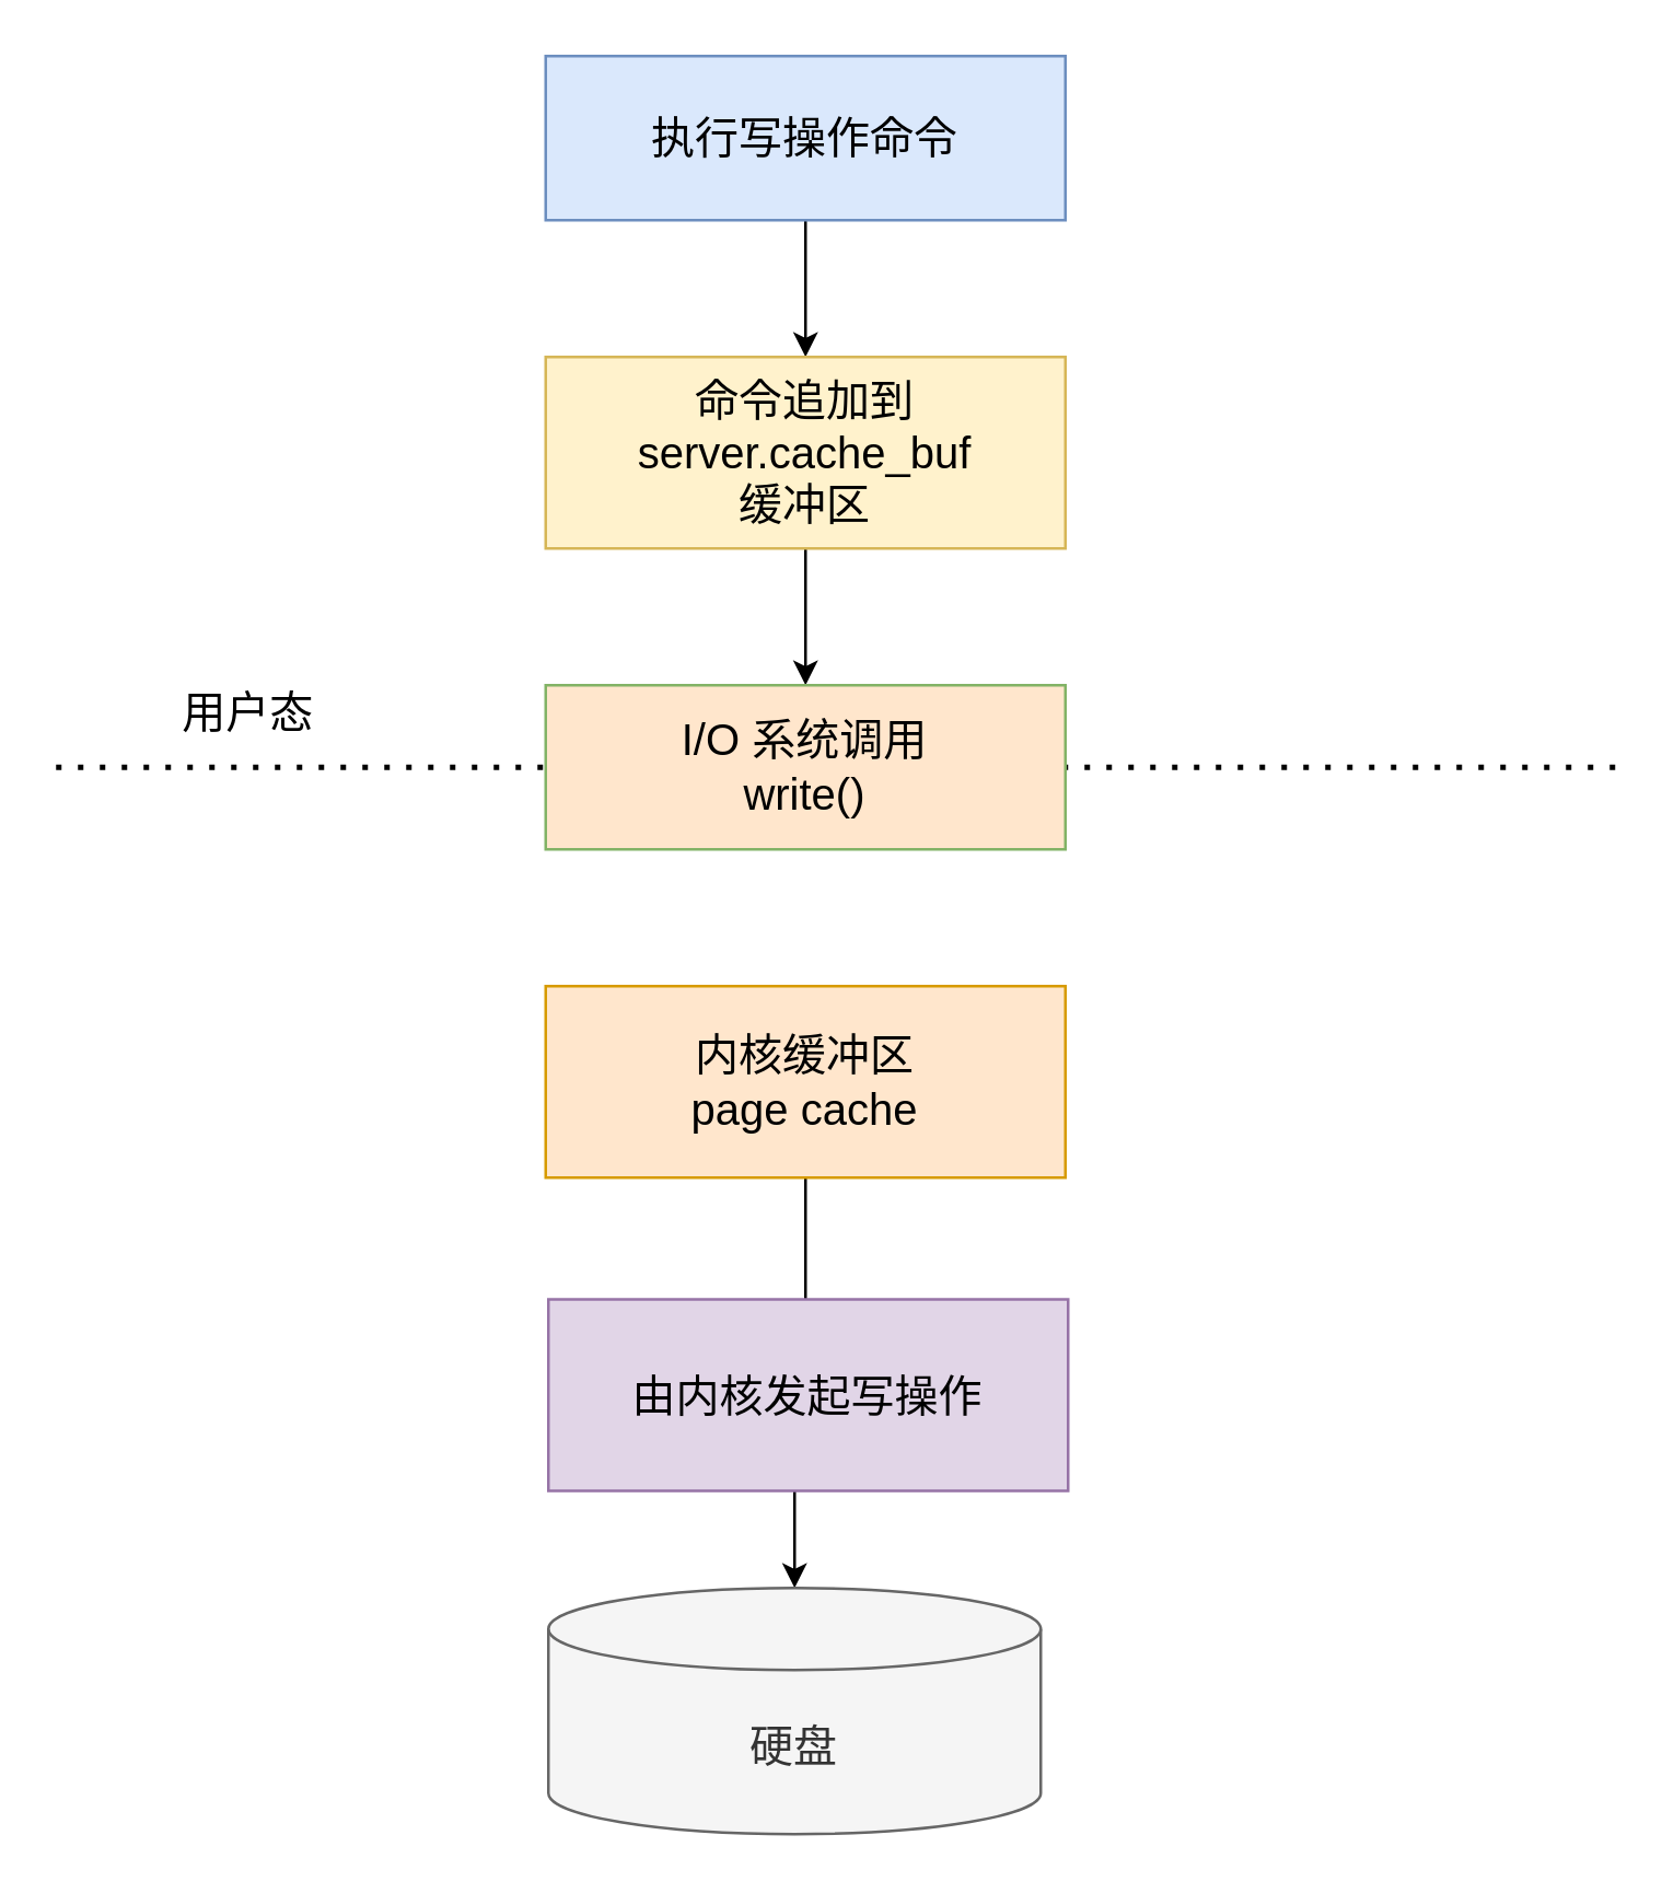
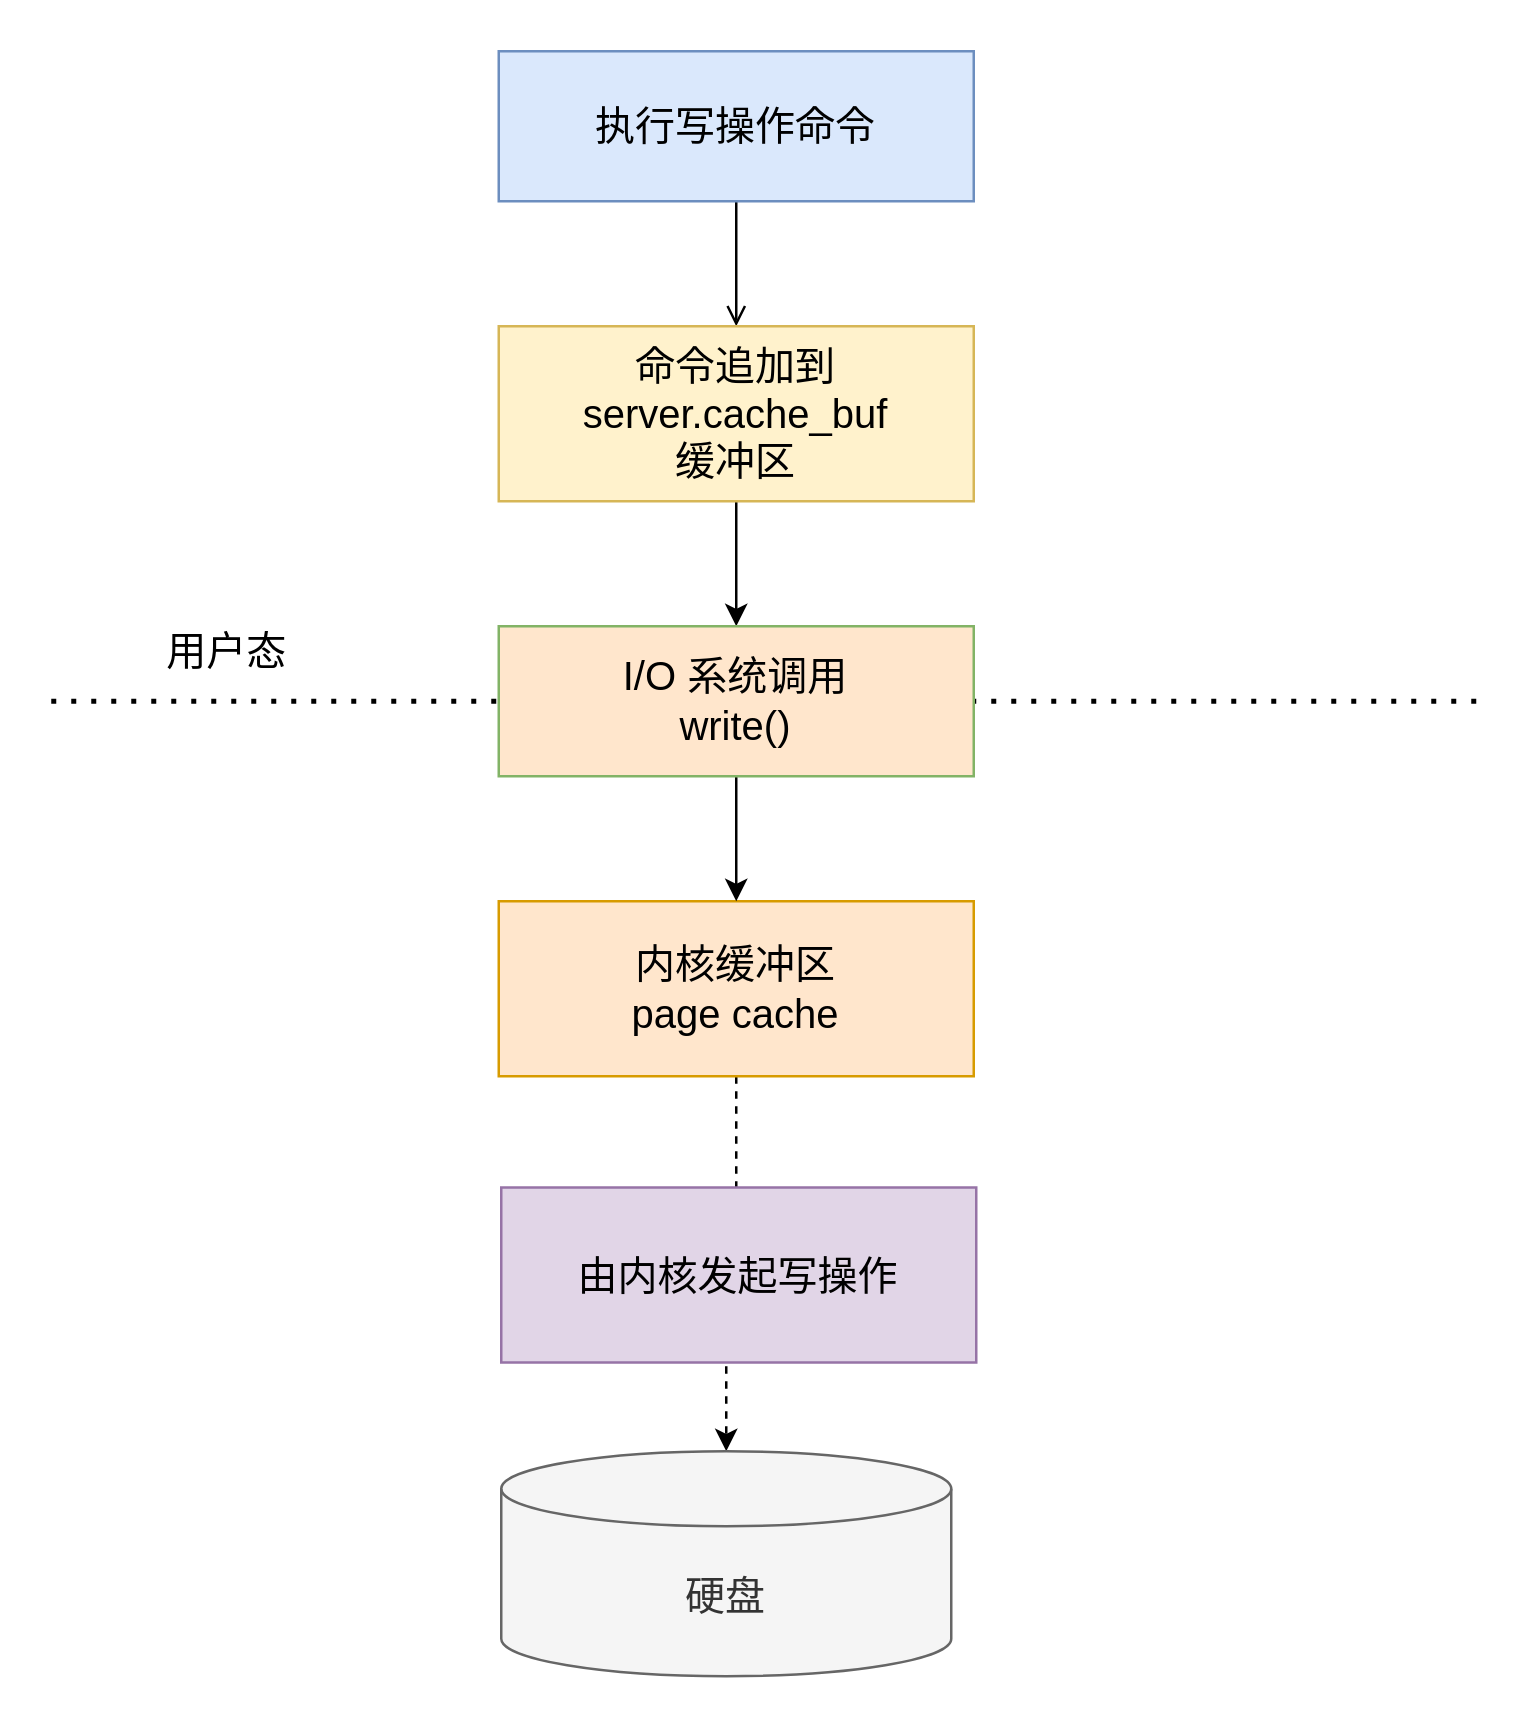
  <mxCell id="0" />
  <mxCell id="1" parent="0" />
  <mxCell id="2" value="" style="endArrow=none;dashed=1;html=1;dashPattern=1 3;strokeWidth=2;fontSize=16;" edge="1" parent="1"><mxGeometry width="50" height="50" relative="1" as="geometry"><mxPoint x="20" y="280" as="sourcePoint" /><mxPoint x="590" y="280" as="targetPoint" /></mxGeometry></mxCell>
- <mxCell id="3" value="" style="edgeStyle=orthogonalEdgeStyle;rounded=0;orthogonalLoop=1;jettySize=auto;html=1;entryX=0.5;entryY=0;entryDx=0;entryDy=0;fontSize=16;" edge="1" parent="1" source="4" target="6"><mxGeometry relative="1" as="geometry" /></mxCell>
+ <mxCell id="3" value="" style="edgeStyle=orthogonalEdgeStyle;rounded=0;orthogonalLoop=1;jettySize=auto;html=1;entryX=0.5;entryY=0;entryDx=0;entryDy=0;fontSize=16;endArrow=open;" edge="1" parent="1" source="4" target="6"><mxGeometry relative="1" as="geometry" /></mxCell>
  <mxCell id="4" value="执行写操作命令" style="rounded=0;whiteSpace=wrap;html=1;fillColor=#dae8fc;strokeColor=#6c8ebf;fontSize=16;" vertex="1" parent="1"><mxGeometry x="199" y="20" width="190" height="60" as="geometry" /></mxCell>
  <mxCell id="5" style="edgeStyle=orthogonalEdgeStyle;rounded=0;orthogonalLoop=1;jettySize=auto;html=1;entryX=0.5;entryY=0;entryDx=0;entryDy=0;fontSize=16;" edge="1" parent="1" source="6" target="10"><mxGeometry relative="1" as="geometry" /></mxCell>
  <mxCell id="6" value="&lt;span style=&quot;font-size: 16px;&quot;&gt;命令追加到&lt;br style=&quot;font-size: 16px;&quot;&gt;&lt;/span&gt;server.cache_buf&lt;span style=&quot;font-size: 16px;&quot;&gt;&lt;br style=&quot;font-size: 16px;&quot;&gt;缓冲区&lt;/span&gt;" style="rounded=0;whiteSpace=wrap;html=1;fillColor=#fff2cc;strokeColor=#d6b656;labelBackgroundColor=none;fontSize=16;" vertex="1" parent="1"><mxGeometry x="199" y="130" width="190" height="70" as="geometry" /></mxCell>
- <mxCell id="7" style="edgeStyle=orthogonalEdgeStyle;rounded=0;orthogonalLoop=1;jettySize=auto;html=1;fontSize=16;" edge="1" parent="1" source="8" target="12"><mxGeometry relative="1" as="geometry" /></mxCell>
+ <mxCell id="7" style="edgeStyle=orthogonalEdgeStyle;rounded=0;orthogonalLoop=1;jettySize=auto;html=1;fontSize=16;dashed=1;" edge="1" parent="1" source="8" target="12"><mxGeometry relative="1" as="geometry" /></mxCell>
  <mxCell id="8" value="&lt;span style=&quot;font-size: 16px;&quot;&gt;内核缓冲区&lt;br style=&quot;font-size: 16px;&quot;&gt;page cache&lt;br style=&quot;font-size: 16px;&quot;&gt;&lt;/span&gt;" style="rounded=0;whiteSpace=wrap;html=1;fillColor=#ffe6cc;strokeColor=#d79b00;labelBackgroundColor=none;fontSize=16;" vertex="1" parent="1"><mxGeometry x="199" y="360" width="190" height="70" as="geometry" /></mxCell>
+ <mxCell id="9" style="edgeStyle=orthogonalEdgeStyle;rounded=0;orthogonalLoop=1;jettySize=auto;html=1;fontSize=16;" edge="1" parent="1" source="10" target="8"><mxGeometry relative="1" as="geometry" /></mxCell>
  <mxCell id="10" value="I/O 系统调用&lt;br style=&quot;font-size: 16px;&quot;&gt;write()" style="rounded=0;whiteSpace=wrap;html=1;fillColor=#ffe6cc;strokeColor=#82b366;fontSize=16;" vertex="1" parent="1"><mxGeometry x="199" y="250" width="190" height="60" as="geometry" /></mxCell>
  <mxCell id="11" value="&lt;span style=&quot;font-size: 16px;&quot;&gt;由内核发起写操作&lt;br style=&quot;font-size: 16px;&quot;&gt;&lt;/span&gt;" style="rounded=0;whiteSpace=wrap;html=1;fillColor=#e1d5e7;strokeColor=#9673a6;labelBackgroundColor=none;fontSize=16;" vertex="1" parent="1"><mxGeometry x="200" y="474.5" width="190" height="70" as="geometry" /></mxCell>
  <mxCell id="12" value="硬盘" style="shape=cylinder3;whiteSpace=wrap;html=1;boundedLbl=1;backgroundOutline=1;size=15;fillColor=#f5f5f5;strokeColor=#666666;fontColor=#333333;fontSize=16;" vertex="1" parent="1"><mxGeometry x="200" y="580" width="180" height="90" as="geometry" /></mxCell>
  <mxCell id="13" value="用户态" style="text;html=1;align=center;verticalAlign=middle;resizable=0;points=[];autosize=1;strokeColor=none;fontSize=16;" vertex="1" parent="1"><mxGeometry x="60" y="250" width="60" height="20" as="geometry" /></mxCell>
